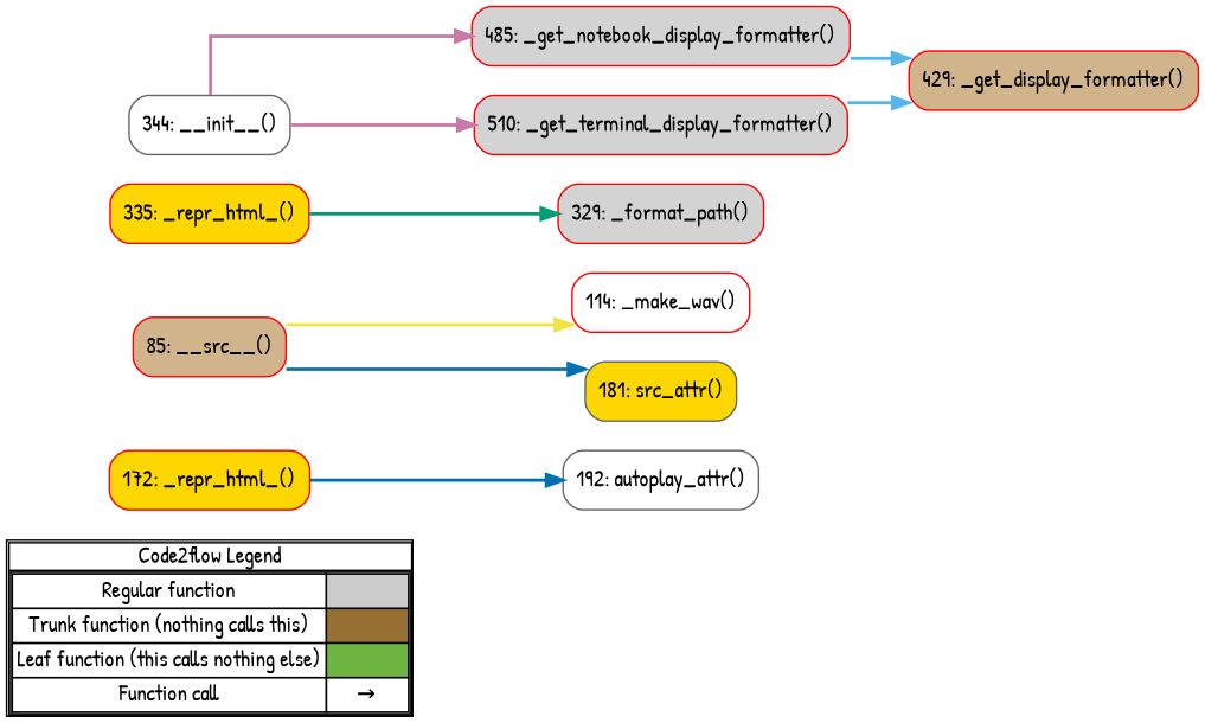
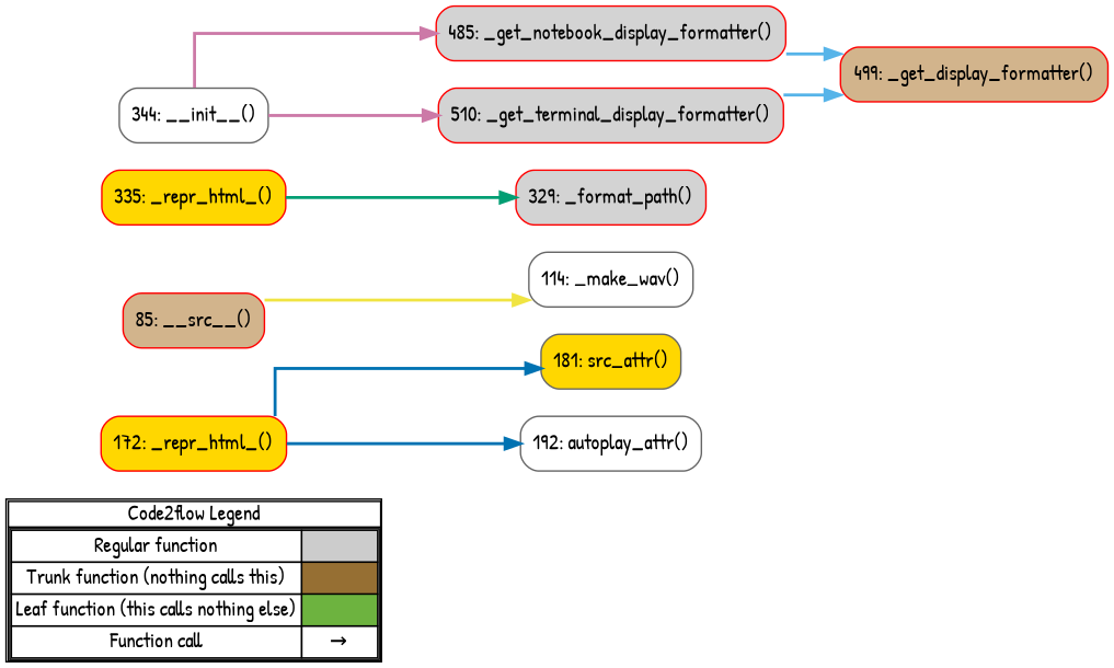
  digraph {
    concentrate=true
    fontname="Patrick Hand"
    rankdir=LR
    splines=ortho
    node [fontname="Patrick Hand" shape=rect color=red fillcolor=white style="rounded,filled"]
    edge [color="#0072B2" fontname="Patrick Hand" penwidth=2]
    n1 [label=<         <table cellspacing="0" cellpadding="0" border="1"><tr><td>Code2flow Legend</td></tr><tr><td>         <table cellspacing="0">         <tr><td>Regular function</td><td width="50px" bgcolor='#cccccc'></td></tr>         <tr><td>Trunk function (nothing calls this)</td><td bgcolor='#966F33'></td></tr>         <tr><td>Leaf function (this calls nothing else)</td><td bgcolor='#6db33f'></td></tr>         <tr><td>Function call</td><td><font color='black'>&#8594;</font></td></tr>         </table></td></tr></table>         > margin=0 shape=none color="" fillcolor="" style=""]
    n2 [fillcolor=tan label="85: __src__()"]
-   n3 [label="114: _make_wav()"]
+   n3 [color=gray40 label="114: _make_wav()"]
    n4 [fillcolor=gold label="172: _repr_html_()"]
    n5 [color=gray40 label="192: autoplay_attr()"]
    n6 [color=gray40 fillcolor=gold label="181: src_attr()"]
    n7 [fillcolor=lightgrey label="329: _format_path()"]
    n8 [fillcolor=gold label="335: _repr_html_()"]
    n9 [color=gray40 label="344: __init__()"]
-   n10 [fillcolor=tan label="429: _get_display_formatter()"]
+   n10 [fillcolor=tan label="499: _get_display_formatter()"]
    n11 [fillcolor=lightgrey label="485: _get_notebook_display_formatter()"]
    n12 [fillcolor=lightgrey label="510: _get_terminal_display_formatter()"]
    subgraph sub_1 {
      label=legend
      rank=min
      n1
    }
    subgraph sub_2 {
      label="File: IPython.lib.display"
      style=dotted
      subgraph sub_3 {
        label="Class: Audio"
        style=dotted
        n2
        n3
        n4
        n5
        n6
      }
      subgraph sub_4 {
        label="Class: FileLink"
        style=dotted
        n7
        n8
      }
      subgraph sub_5 {
        label="Class: FileLinks"
        style=dotted
        n9
        n10
        n11
        n12
      }
    }
    n2 -> n3 [color="#F0E442"]
    n4 -> n5
-   n2 -> n6
+   n4 -> n6
    n8 -> n7 [color="#009E73"]
    n9 -> n11 [color="#CC79A7"]
    n9 -> n12 [color="#CC79A7"]
    n11 -> n10 [color="#56B4E9"]
    n12 -> n10 [color="#56B4E9"]
  }
